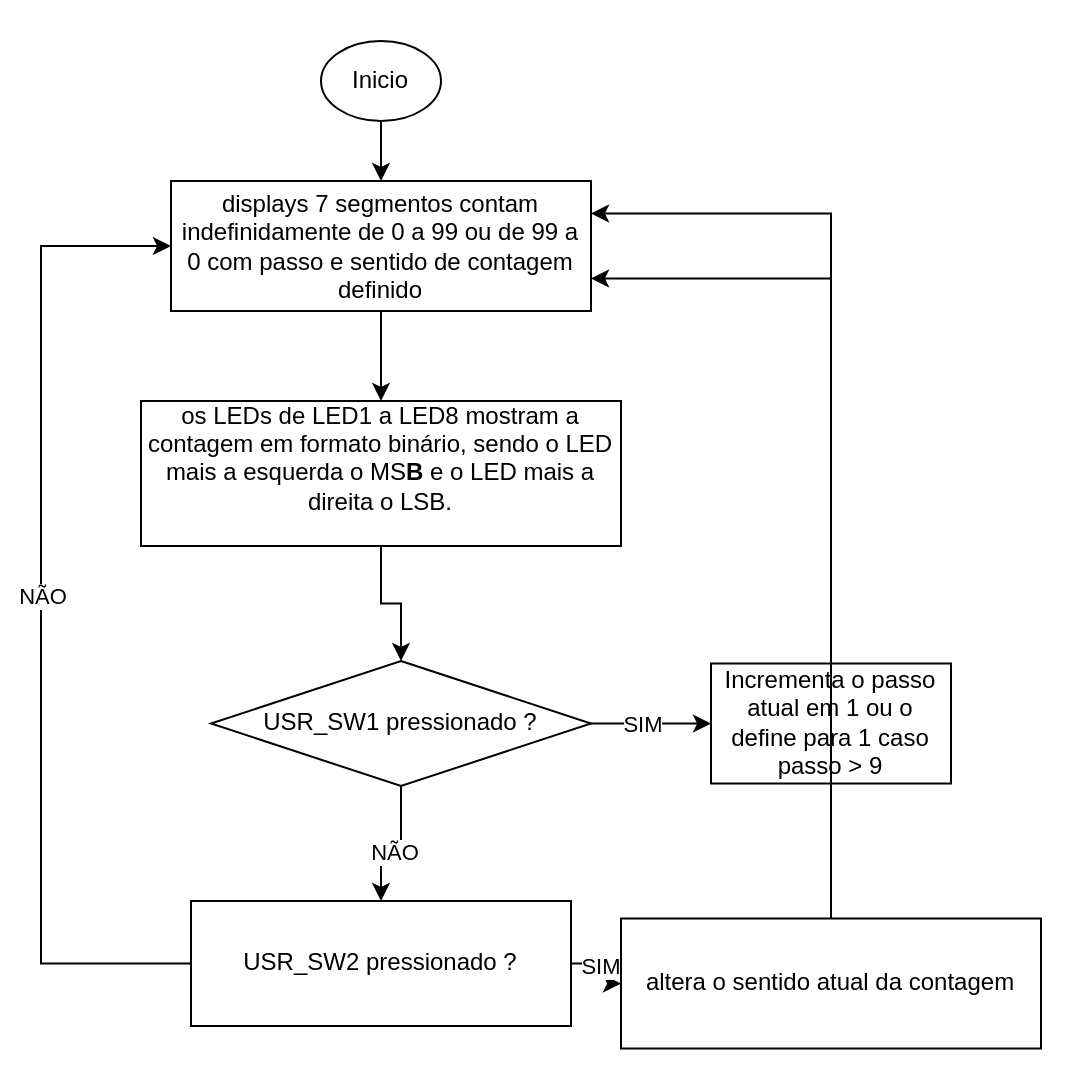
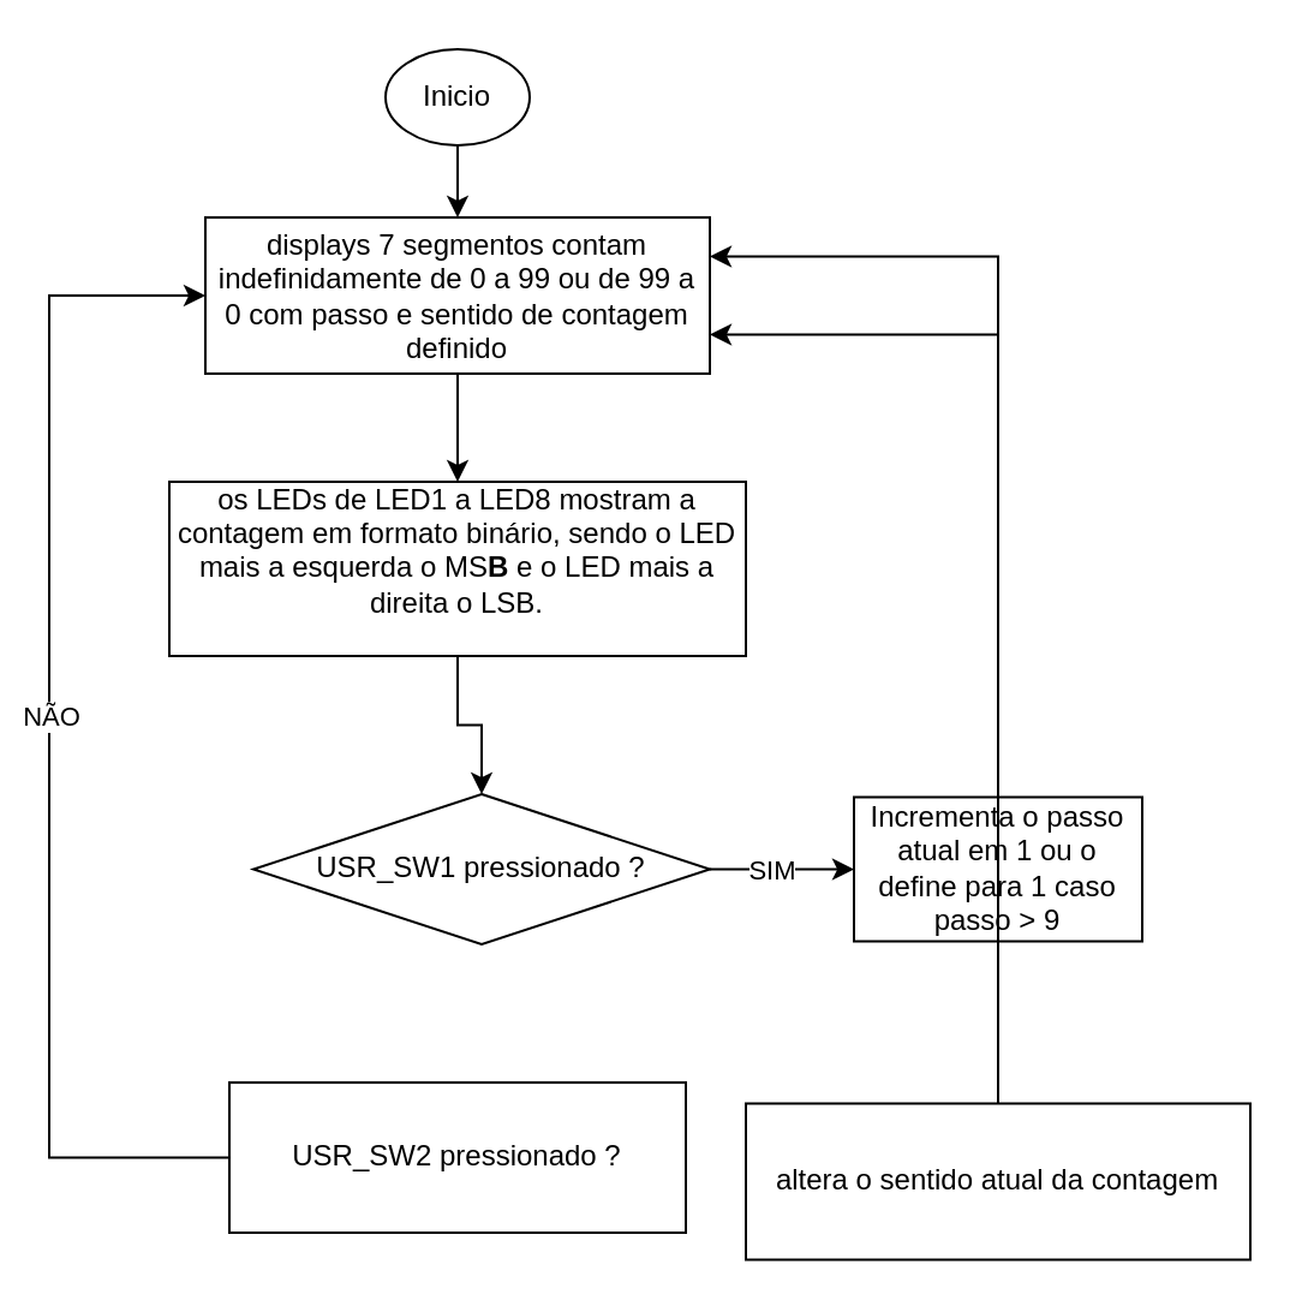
  <mxCell id="0" />
  <mxCell id="1" parent="0" />
  <mxCell id="2" value="" style="edgeStyle=orthogonalEdgeStyle;rounded=0;orthogonalLoop=1;jettySize=auto;html=1;" edge="1" parent="1" source="3" target="5"><mxGeometry relative="1" as="geometry" /></mxCell>
  <mxCell id="3" value="Inicio" style="ellipse;whiteSpace=wrap;html=1;" vertex="1" parent="1"><mxGeometry x="160" y="20" width="60" height="40" as="geometry" /></mxCell>
  <mxCell id="4" value="" style="edgeStyle=orthogonalEdgeStyle;rounded=0;orthogonalLoop=1;jettySize=auto;html=1;" edge="1" parent="1" source="5" target="21"><mxGeometry relative="1" as="geometry" /></mxCell>
  <mxCell id="5" value="displays 7 segmentos contam indefinidamente&amp;nbsp;de 0 a 99 ou de 99 a 0&amp;nbsp;&lt;span style=&quot;background-color: initial;&quot;&gt;com passo e sentido de contagem definido&lt;/span&gt;" style="whiteSpace=wrap;html=1;" vertex="1" parent="1"><mxGeometry x="85" y="90" width="210" height="65" as="geometry" /></mxCell>
  <mxCell id="6" value="" style="edgeStyle=orthogonalEdgeStyle;rounded=0;orthogonalLoop=1;jettySize=auto;html=1;" edge="1" parent="1" source="10" target="12"><mxGeometry relative="1" as="geometry" /></mxCell>
  <mxCell id="7" value="SIM" style="edgeLabel;html=1;align=center;verticalAlign=middle;resizable=0;points=[];" vertex="1" connectable="0" parent="6"><mxGeometry x="-0.136" relative="1" as="geometry"><mxPoint as="offset" /></mxGeometry></mxCell>
- <mxCell id="8" value="" style="edgeStyle=orthogonalEdgeStyle;rounded=0;orthogonalLoop=1;jettySize=auto;html=1;" edge="1" parent="1" source="10" target="17"><mxGeometry relative="1" as="geometry" /></mxCell>
- <mxCell id="9" value="NÃO" style="edgeLabel;html=1;align=center;verticalAlign=middle;resizable=0;points=[];" vertex="1" connectable="0" parent="8"><mxGeometry x="-0.043" y="3" relative="1" as="geometry"><mxPoint y="1" as="offset" /></mxGeometry></mxCell>
  <mxCell id="10" value="USR_SW1 pressionado ?" style="rhombus;whiteSpace=wrap;html=1;" vertex="1" parent="1"><mxGeometry x="105" y="330" width="190" height="62.5" as="geometry" /></mxCell>
  <mxCell id="11" style="edgeStyle=orthogonalEdgeStyle;rounded=0;orthogonalLoop=1;jettySize=auto;html=1;exitX=0.5;exitY=0;exitDx=0;exitDy=0;entryX=1;entryY=0.75;entryDx=0;entryDy=0;" edge="1" parent="1" source="12" target="5"><mxGeometry relative="1" as="geometry" /></mxCell>
  <mxCell id="12" value="Incrementa o passo atual em 1 ou o define para 1 caso passo &amp;gt; 9" style="whiteSpace=wrap;html=1;" vertex="1" parent="1"><mxGeometry x="355" y="331.25" width="120" height="60" as="geometry" /></mxCell>
- <mxCell id="13" style="edgeStyle=orthogonalEdgeStyle;rounded=0;orthogonalLoop=1;jettySize=auto;html=1;exitX=1;exitY=0.5;exitDx=0;exitDy=0;" edge="1" parent="1" source="17" target="19"><mxGeometry relative="1" as="geometry" /></mxCell>
- <mxCell id="14" value="SIM" style="edgeLabel;html=1;align=center;verticalAlign=middle;resizable=0;points=[];" vertex="1" connectable="0" parent="13"><mxGeometry x="-0.158" y="-1" relative="1" as="geometry"><mxPoint as="offset" /></mxGeometry></mxCell>
  <mxCell id="15" style="edgeStyle=orthogonalEdgeStyle;rounded=0;orthogonalLoop=1;jettySize=auto;html=1;exitX=0;exitY=0.5;exitDx=0;exitDy=0;entryX=0;entryY=0.5;entryDx=0;entryDy=0;" edge="1" parent="1" source="17" target="5"><mxGeometry relative="1" as="geometry"><Array as="points"><mxPoint x="20" y="481" /><mxPoint x="20" y="123" /></Array></mxGeometry></mxCell>
  <mxCell id="16" value="NÃO" style="edgeLabel;html=1;align=center;verticalAlign=middle;resizable=0;points=[];" vertex="1" connectable="0" parent="15"><mxGeometry x="0.04" relative="1" as="geometry"><mxPoint as="offset" /></mxGeometry></mxCell>
  <mxCell id="17" value="USR_SW2 pressionado ?" style="whiteSpace=wrap;html=1;rounded=0;" vertex="1" parent="1"><mxGeometry x="95" y="450" width="190" height="62.5" as="geometry" /></mxCell>
  <mxCell id="18" style="edgeStyle=orthogonalEdgeStyle;rounded=0;orthogonalLoop=1;jettySize=auto;html=1;exitX=0.5;exitY=0;exitDx=0;exitDy=0;entryX=1;entryY=0.25;entryDx=0;entryDy=0;" edge="1" parent="1" source="19" target="5"><mxGeometry relative="1" as="geometry" /></mxCell>
  <mxCell id="19" value="altera o sentido atual da contagem" style="whiteSpace=wrap;html=1;" vertex="1" parent="1"><mxGeometry x="310" y="458.75" width="210" height="65" as="geometry" /></mxCell>
  <mxCell id="20" style="edgeStyle=orthogonalEdgeStyle;rounded=0;orthogonalLoop=1;jettySize=auto;html=1;exitX=0.5;exitY=1;exitDx=0;exitDy=0;entryX=0.5;entryY=0;entryDx=0;entryDy=0;" edge="1" parent="1" source="21" target="10"><mxGeometry relative="1" as="geometry" /></mxCell>
  <mxCell id="21" value="&lt;div&gt;os LEDs de LED1 a LED8 mostram a contagem em formato binário, sendo o LED mais a esquerda o MS&lt;b&gt;B&lt;/b&gt; e o LED mais a direita o LSB.&lt;/div&gt;&lt;div&gt;&lt;br&gt;&lt;/div&gt;" style="whiteSpace=wrap;html=1;" vertex="1" parent="1"><mxGeometry x="70" y="200" width="240" height="72.5" as="geometry" /></mxCell>
